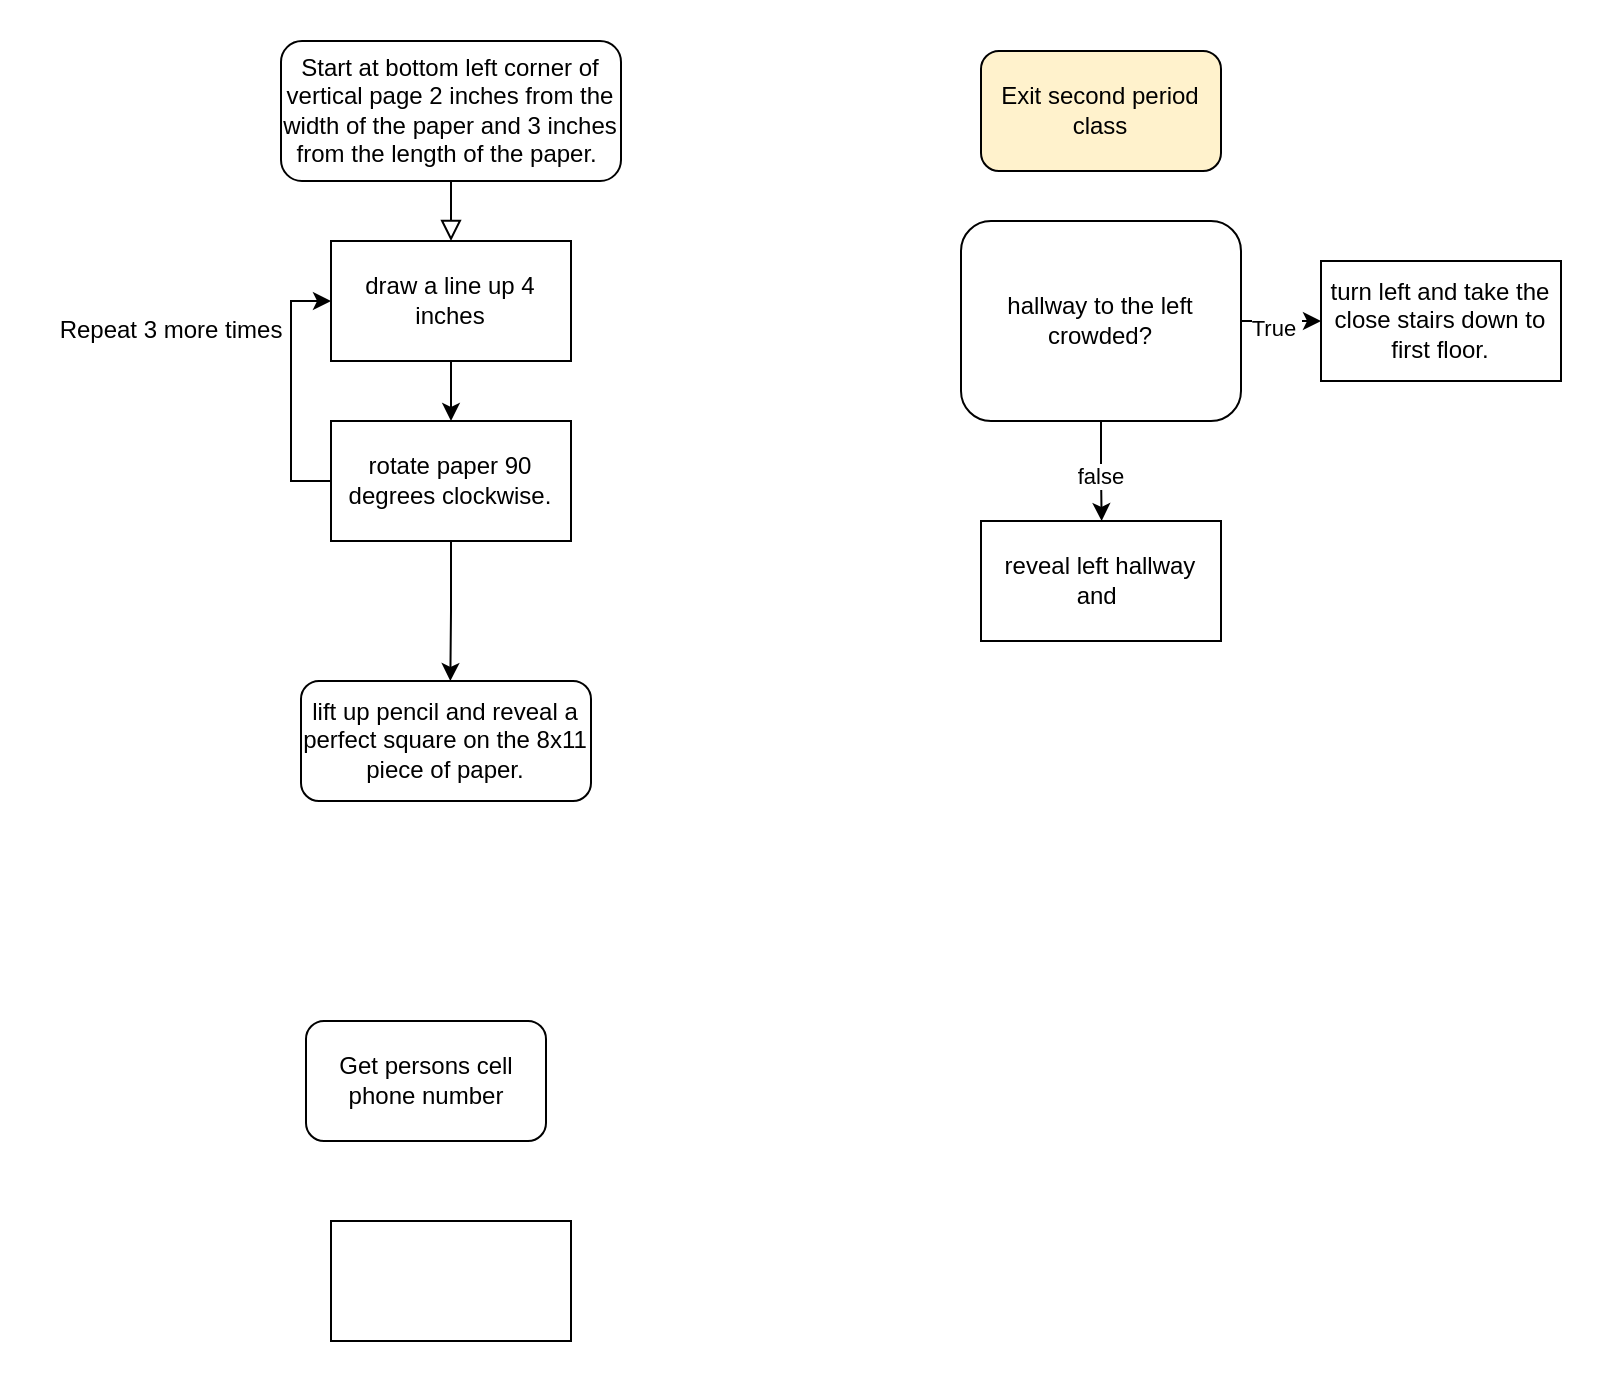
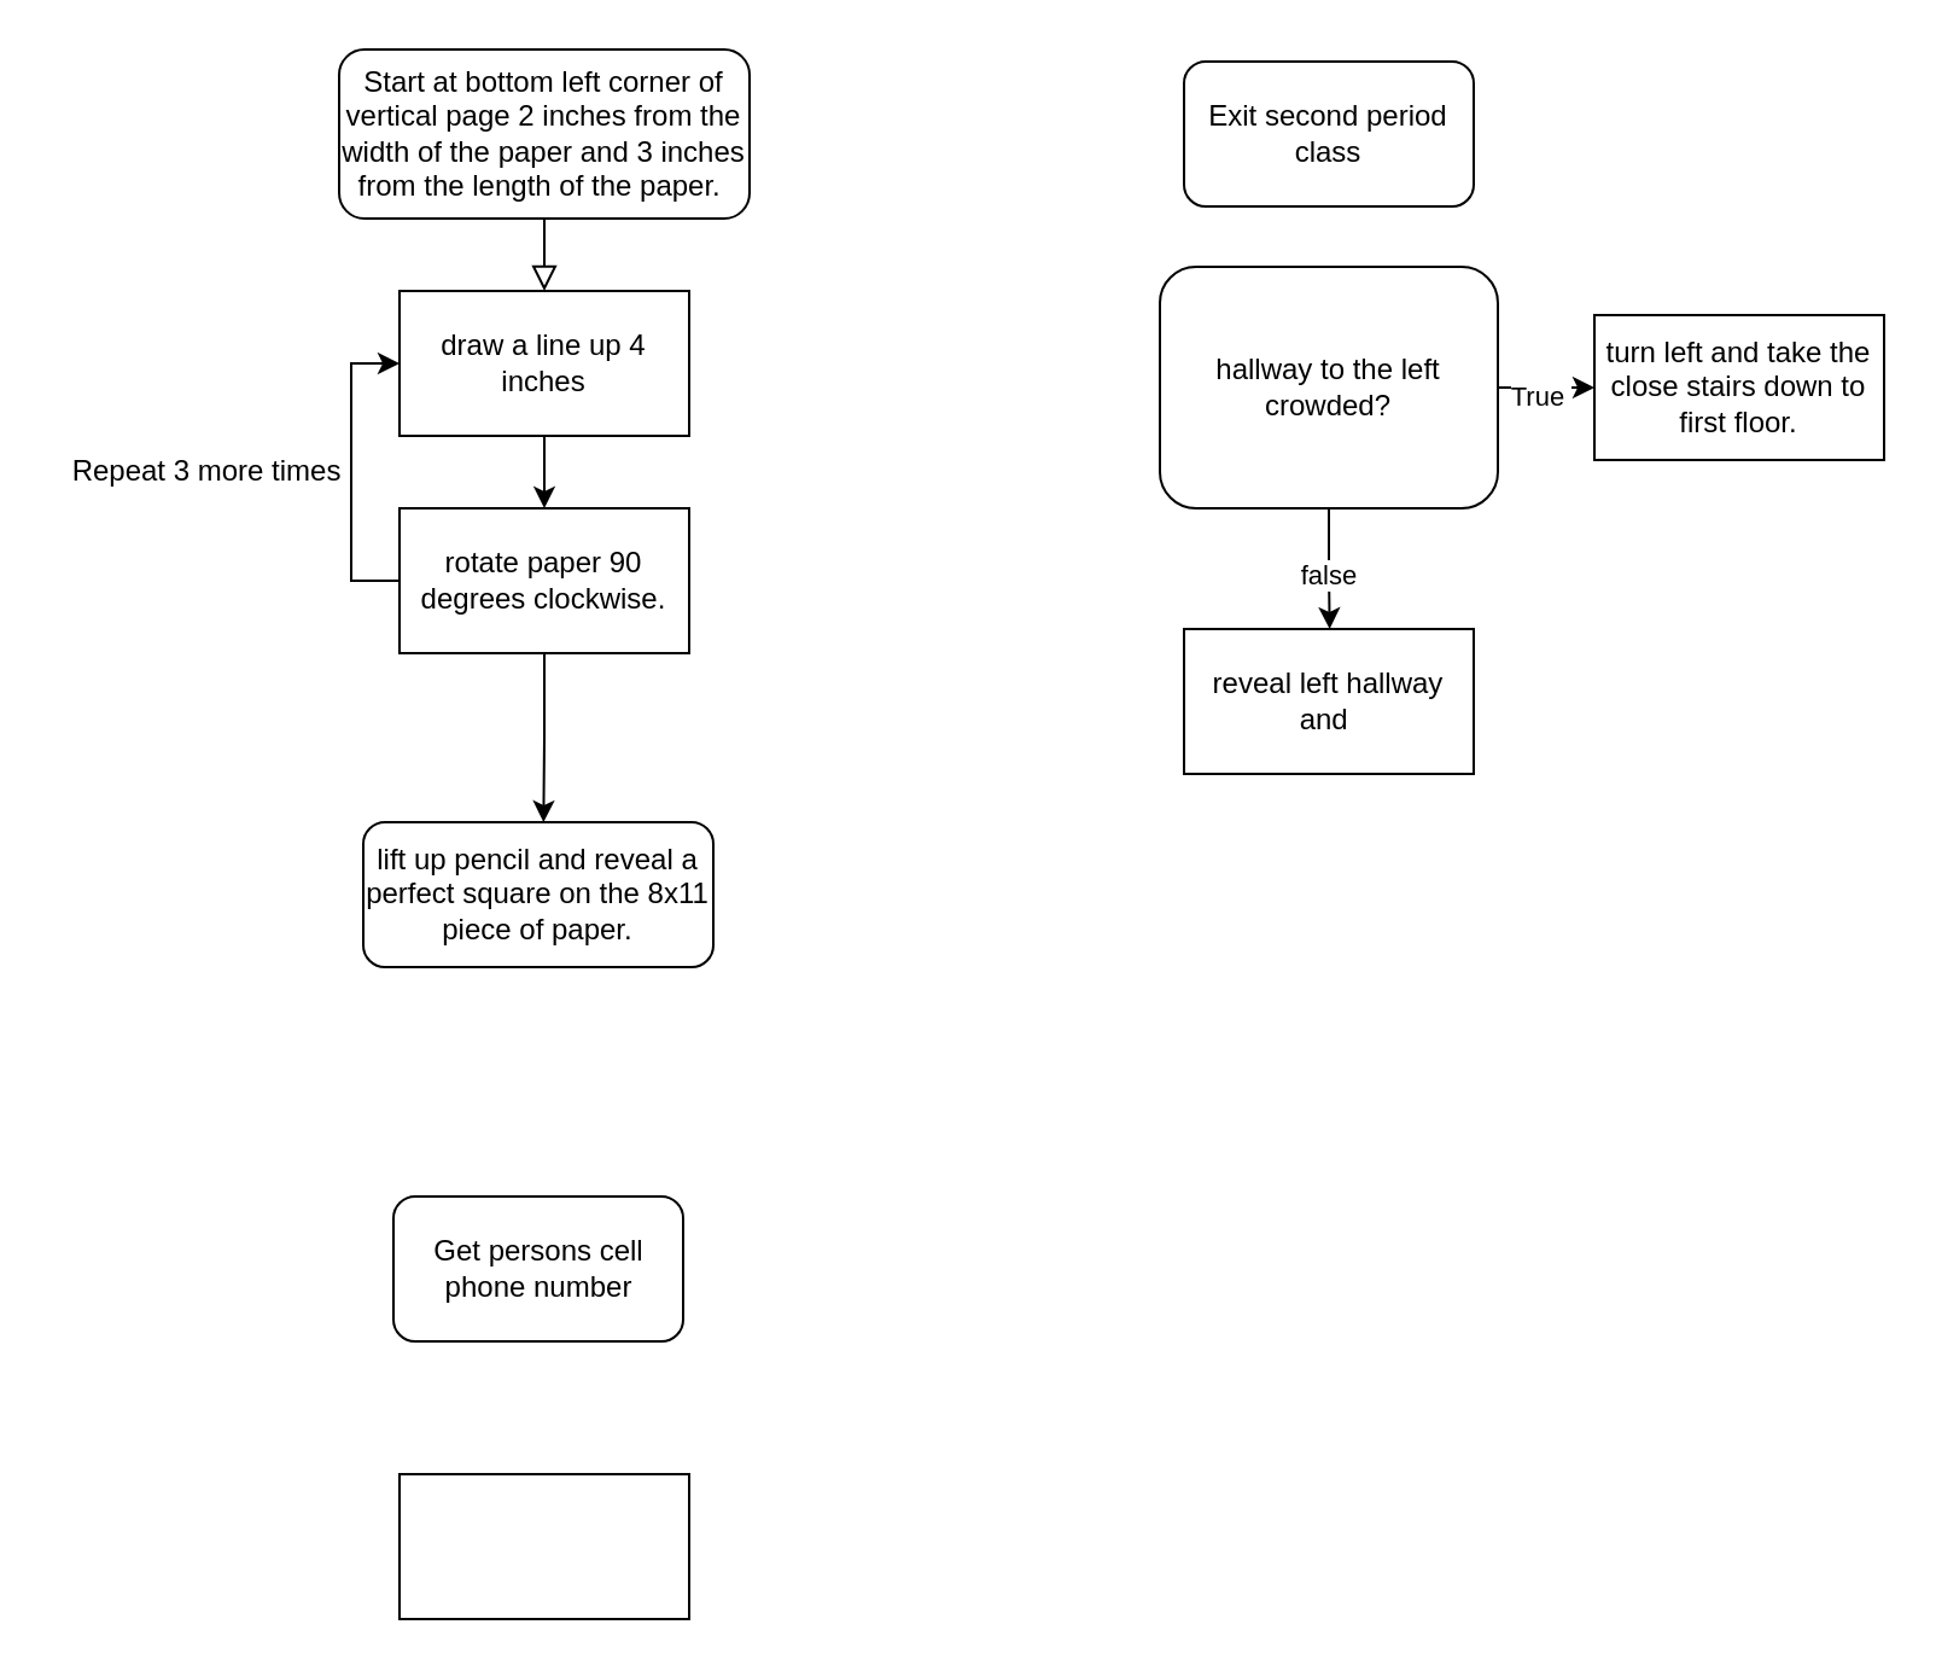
  <mxCell id="0" />
  <mxCell id="1" parent="0" />
  <mxCell id="2" value="" style="rounded=0;html=1;jettySize=auto;orthogonalLoop=1;fontSize=11;endArrow=block;endFill=0;endSize=8;strokeWidth=1;shadow=0;labelBackgroundColor=none;edgeStyle=orthogonalEdgeStyle;" parent="1" source="3" edge="1"><mxGeometry relative="1" as="geometry"><mxPoint x="225" y="120" as="targetPoint" /></mxGeometry></mxCell>
  <mxCell id="3" value="Start at bottom left corner of vertical page 2 inches from the width of the paper and 3 inches from the length of the paper.&amp;nbsp;" style="rounded=1;whiteSpace=wrap;html=1;fontSize=12;glass=0;strokeWidth=1;shadow=0;" parent="1" vertex="1"><mxGeometry x="140" y="20" width="170" height="70" as="geometry" /></mxCell>
  <mxCell id="4" value="lift up pencil and reveal a perfect square on the 8x11 piece of paper." style="rounded=1;whiteSpace=wrap;html=1;fontSize=12;glass=0;strokeWidth=1;shadow=0;" parent="1" vertex="1"><mxGeometry x="150" y="340" width="145" height="60" as="geometry" /></mxCell>
- <mxCell id="5" value="Exit second period class" style="rounded=1;whiteSpace=wrap;html=1;fillColor=#fff2cc;" vertex="1" parent="1"><mxGeometry x="490" y="25" width="120" height="60" as="geometry" /></mxCell>
+ <mxCell id="5" value="Exit second period class" style="rounded=1;whiteSpace=wrap;html=1;" vertex="1" parent="1"><mxGeometry x="490" y="25" width="120" height="60" as="geometry" /></mxCell>
  <mxCell id="6" style="edgeStyle=orthogonalEdgeStyle;rounded=0;orthogonalLoop=1;jettySize=auto;html=1;exitX=1;exitY=0.5;exitDx=0;exitDy=0;" edge="1" parent="1" source="10" target="17"><mxGeometry relative="1" as="geometry"><mxPoint x="680" y="159.737" as="targetPoint" /></mxGeometry></mxCell>
  <mxCell id="7" value="True&amp;nbsp;" style="edgeLabel;html=1;align=center;verticalAlign=middle;resizable=0;points=[];" vertex="1" connectable="0" parent="6"><mxGeometry x="-0.151" y="-3" relative="1" as="geometry"><mxPoint as="offset" /></mxGeometry></mxCell>
  <mxCell id="8" style="edgeStyle=orthogonalEdgeStyle;rounded=0;orthogonalLoop=1;jettySize=auto;html=1;exitX=0.5;exitY=1;exitDx=0;exitDy=0;" edge="1" parent="1" source="10"><mxGeometry relative="1" as="geometry"><mxPoint x="550.316" y="260" as="targetPoint" /></mxGeometry></mxCell>
  <mxCell id="9" value="false" style="edgeLabel;html=1;align=center;verticalAlign=middle;resizable=0;points=[];" vertex="1" connectable="0" parent="8"><mxGeometry x="0.093" y="-1" relative="1" as="geometry"><mxPoint as="offset" /></mxGeometry></mxCell>
  <mxCell id="10" value="hallway to the left crowded?" style="whiteSpace=wrap;html=1;rounded=1;" vertex="1" parent="1"><mxGeometry x="480" y="110" width="140" height="100" as="geometry" /></mxCell>
  <mxCell id="11" style="edgeStyle=orthogonalEdgeStyle;rounded=0;orthogonalLoop=1;jettySize=auto;html=1;exitX=0.5;exitY=1;exitDx=0;exitDy=0;" edge="1" parent="1" source="12" target="15"><mxGeometry relative="1" as="geometry"><mxPoint x="224.667" y="220" as="targetPoint" /></mxGeometry></mxCell>
  <mxCell id="12" value="draw a line up 4 inches" style="rounded=0;whiteSpace=wrap;html=1;" vertex="1" parent="1"><mxGeometry x="165" y="120" width="120" height="60" as="geometry" /></mxCell>
  <mxCell id="13" style="edgeStyle=orthogonalEdgeStyle;rounded=0;orthogonalLoop=1;jettySize=auto;html=1;exitX=0;exitY=0.5;exitDx=0;exitDy=0;entryX=0;entryY=0.5;entryDx=0;entryDy=0;" edge="1" parent="1" source="15" target="12"><mxGeometry relative="1" as="geometry" /></mxCell>
  <mxCell id="14" style="edgeStyle=orthogonalEdgeStyle;rounded=0;orthogonalLoop=1;jettySize=auto;html=1;exitX=0.5;exitY=1;exitDx=0;exitDy=0;" edge="1" parent="1" source="15"><mxGeometry relative="1" as="geometry"><mxPoint x="224.667" y="340" as="targetPoint" /></mxGeometry></mxCell>
  <mxCell id="15" value="rotate paper 90 degrees clockwise." style="rounded=0;whiteSpace=wrap;html=1;" vertex="1" parent="1"><mxGeometry x="164.997" y="210" width="120" height="60" as="geometry" /></mxCell>
- <mxCell id="16" value="Repeat 3 more times" style="text;html=1;align=center;verticalAlign=middle;resizable=0;points=[];autosize=1;strokeColor=none;fillColor=none;" vertex="1" parent="1"><mxGeometry x="20" y="150" width="130" height="30" as="geometry" /></mxCell>
+ <mxCell id="16" value="Repeat 3 more times" style="text;html=1;align=center;verticalAlign=middle;resizable=0;points=[];autosize=1;strokeColor=none;fillColor=none;" vertex="1" parent="1"><mxGeometry x="20" y="180" width="130" height="30" as="geometry" /></mxCell>
  <mxCell id="17" value="turn left and take the close stairs down to first floor." style="rounded=0;whiteSpace=wrap;html=1;" vertex="1" parent="1"><mxGeometry x="660" y="129.997" width="120" height="60" as="geometry" /></mxCell>
  <mxCell id="18" value="reveal left hallway and&amp;nbsp;" style="rounded=0;whiteSpace=wrap;html=1;" vertex="1" parent="1"><mxGeometry x="490" y="260" width="120" height="60" as="geometry" /></mxCell>
- <mxCell id="19" value="Get persons cell phone number" style="rounded=1;whiteSpace=wrap;html=1;" vertex="1" parent="1"><mxGeometry x="152.5" y="510" width="120" height="60" as="geometry" /></mxCell>
+ <mxCell id="19" value="Get persons cell phone number" style="rounded=1;whiteSpace=wrap;html=1;" vertex="1" parent="1"><mxGeometry x="162.5" y="495" width="120" height="60" as="geometry" /></mxCell>
  <mxCell id="20" value="" style="rounded=0;whiteSpace=wrap;html=1;" vertex="1" parent="1"><mxGeometry x="165" y="610" width="120" height="60" as="geometry" /></mxCell>
